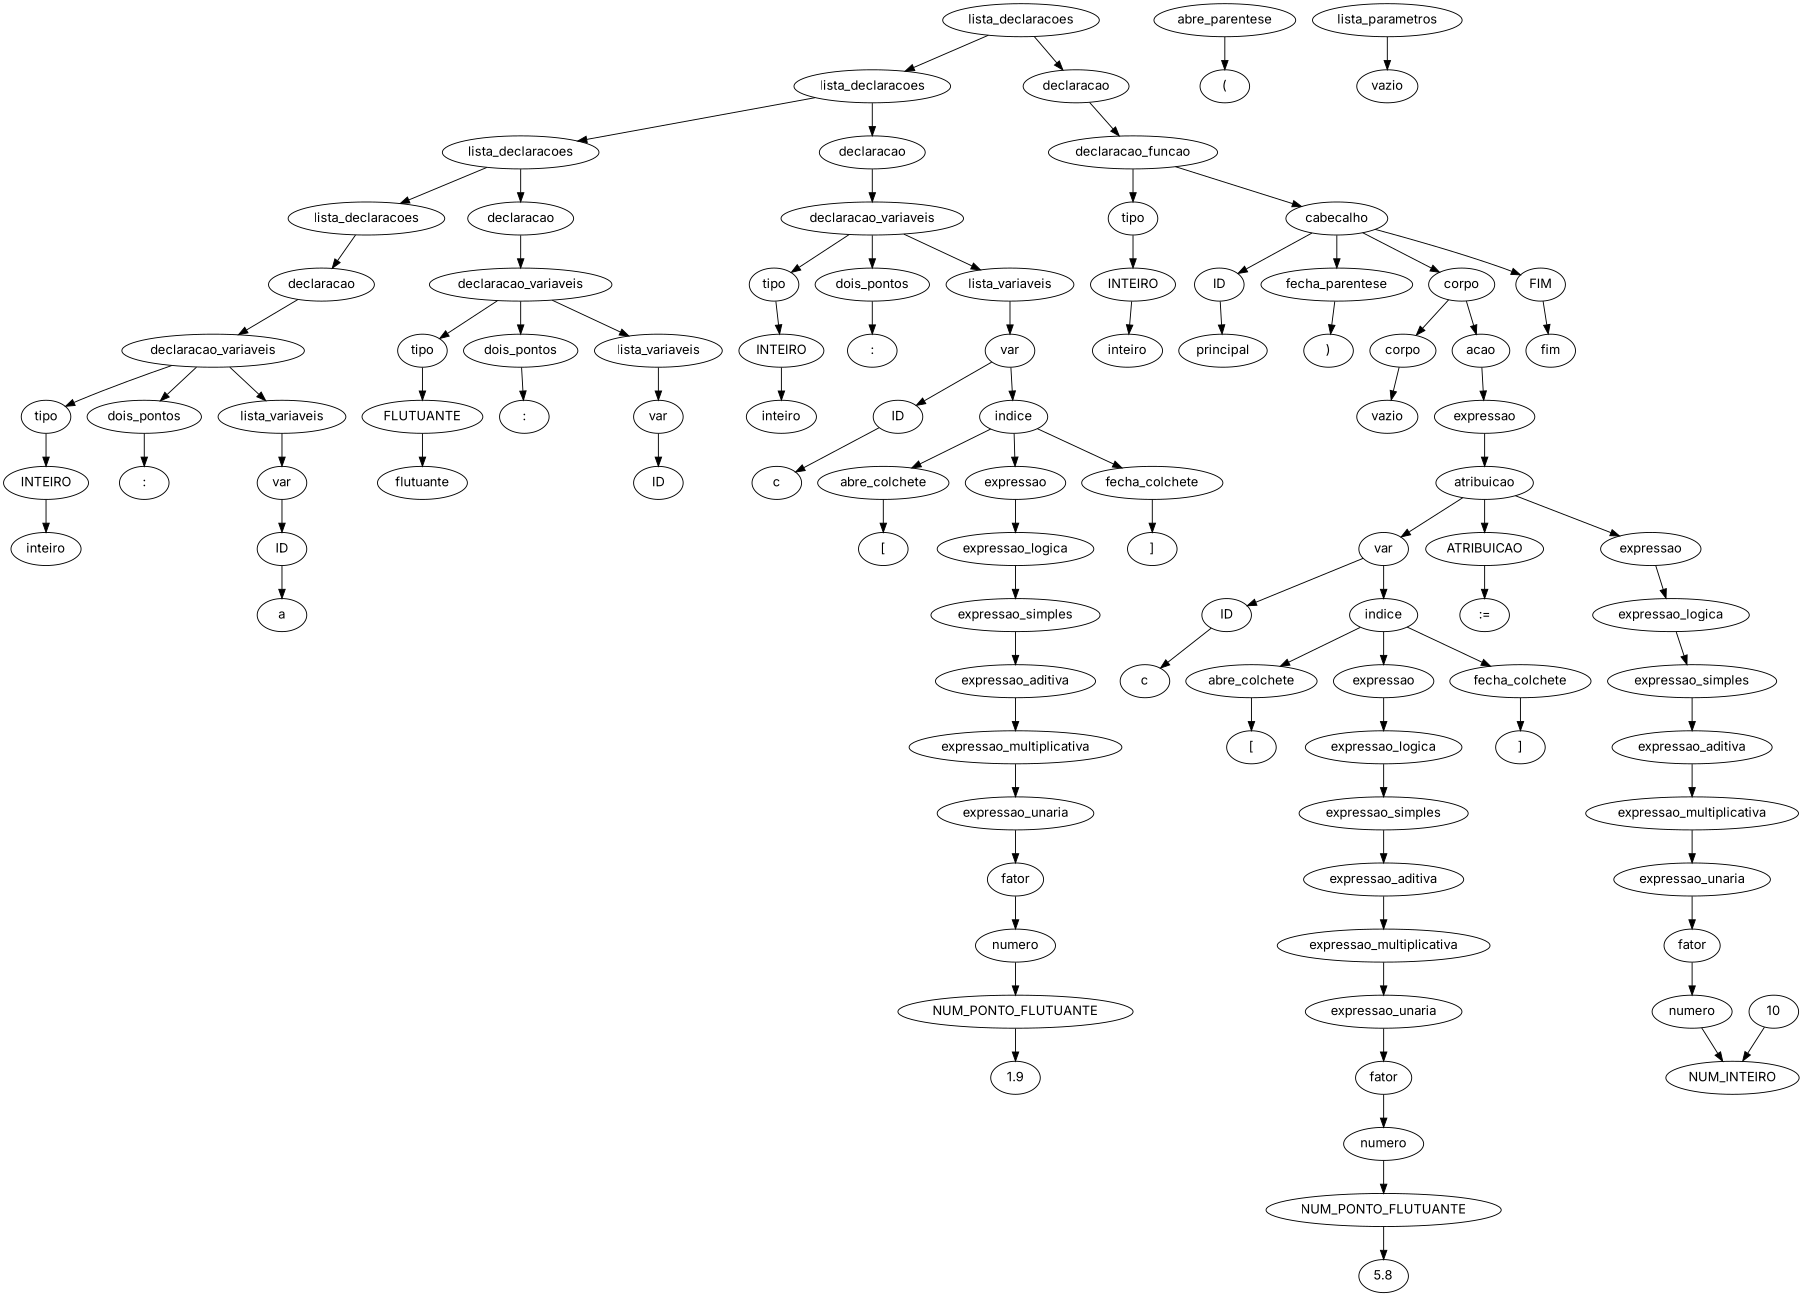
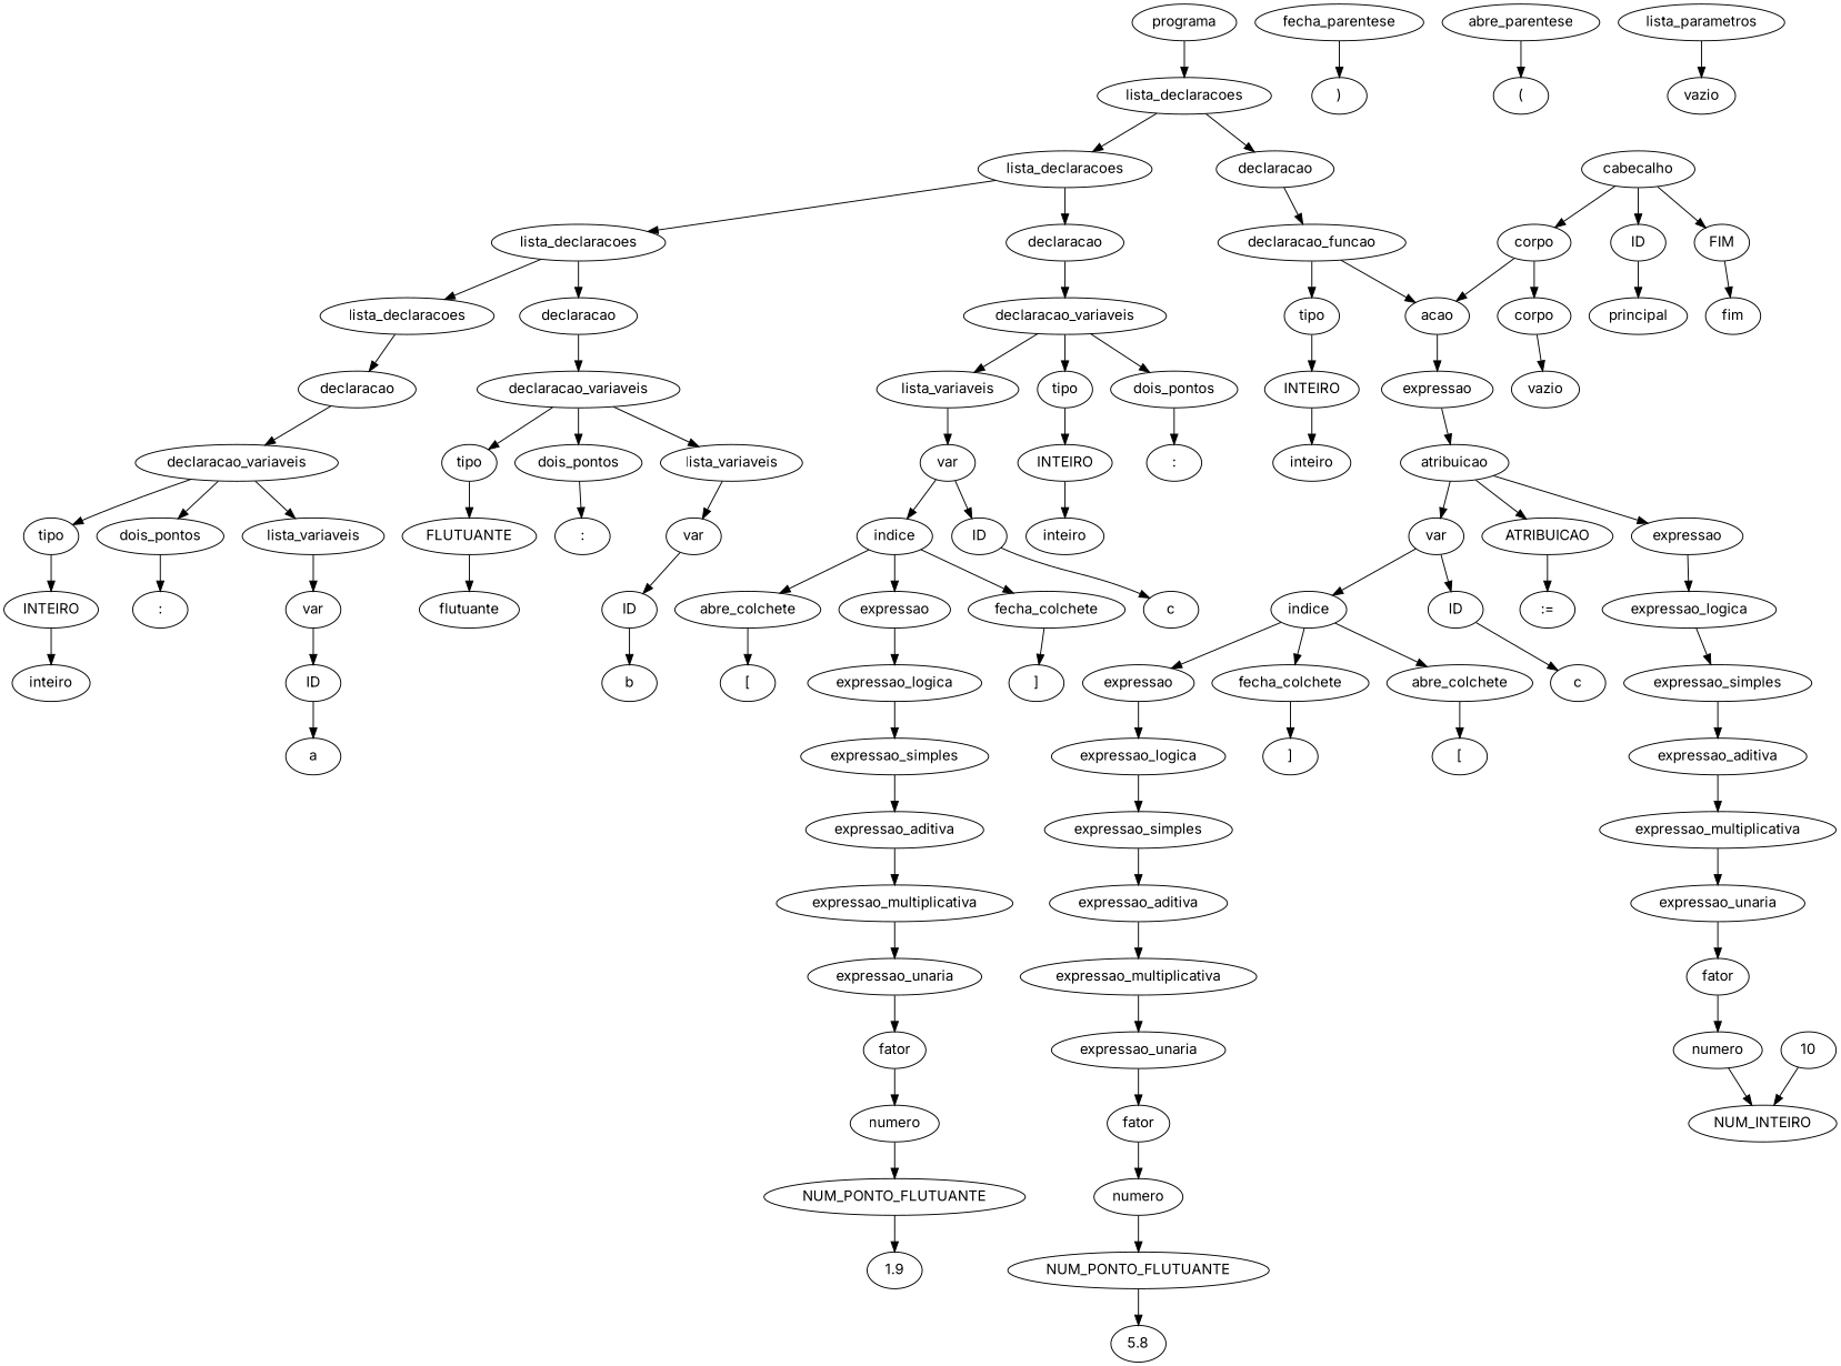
  digraph {
    fontname=Inter
    node [fontname=Inter]
    edge [fontname=Inter]
+   n1 [label=programa]
    n2 [label=lista_declaracoes]
    n3 [label=lista_declaracoes]
    n4 [label=declaracao]
    n5 [label=lista_declaracoes]
    n6 [label=declaracao]
    n7 [label=declaracao_funcao]
    n8 [label=lista_declaracoes]
    n9 [label=declaracao]
    n10 [label=declaracao_variaveis]
    n11 [label=declaracao]
    n12 [label=declaracao_variaveis]
    n13 [label=declaracao_variaveis]
    n14 [label=tipo]
    n15 [label=dois_pontos]
    n16 [label=lista_variaveis]
    n17 [label=INTEIRO]
    n18 [label=":"]
    n19 [label=var]
    n20 [label=inteiro]
    n21 [label=ID]
    n22 [label=a]
    n23 [label=tipo]
    n24 [label=dois_pontos]
    n25 [label=lista_variaveis]
    n26 [label=FLUTUANTE]
    n27 [label=":"]
    n28 [label=var]
    n29 [label=flutuante]
    n30 [label=ID]
+   n31 [label=b]
    n32 [label=tipo]
    n33 [label=dois_pontos]
    n34 [label=lista_variaveis]
    n35 [label=INTEIRO]
    n36 [label=":"]
    n37 [label=var]
    n38 [label=inteiro]
    n39 [label=ID]
    n40 [label=indice]
    n41 [label=c]
    n42 [label=abre_colchete]
    n43 [label=expressao]
    n44 [label=fecha_colchete]
    n45 [label="["]
    n46 [label=expressao_logica]
    n47 [label="]"]
    n48 [label=expressao_simples]
    n49 [label=expressao_aditiva]
    n50 [label=expressao_multiplicativa]
    n51 [label=expressao_unaria]
    n52 [label=fator]
    n53 [label=numero]
    n54 [label=NUM_PONTO_FLUTUANTE]
    n55 [label=1.9]
    n56 [label=tipo]
    n57 [label=cabecalho]
    n58 [label=INTEIRO]
    n59 [label=ID]
    n60 [label=fecha_parentese]
    n61 [label=corpo]
    n62 [label=FIM]
    n63 [label=inteiro]
    n64 [label=principal]
    n65 [label=abre_parentese]
    n66 [label="("]
    n67 [label=lista_parametros]
    n68 [label=vazio]
    n69 [label=")"]
    n70 [label=corpo]
    n71 [label=acao]
    n72 [label=fim]
    n73 [label=vazio]
    n74 [label=expressao]
    n75 [label=atribuicao]
    n76 [label=var]
    n77 [label=ATRIBUICAO]
    n78 [label=expressao]
    n79 [label=ID]
    n80 [label=indice]
    n81 [label=":="]
    n82 [label=expressao_logica]
    n83 [label=c]
    n84 [label=abre_colchete]
    n85 [label=expressao]
    n86 [label=fecha_colchete]
    n87 [label="["]
    n88 [label=expressao_logica]
    n89 [label="]"]
    n90 [label=expressao_simples]
    n91 [label=expressao_aditiva]
    n92 [label=expressao_multiplicativa]
    n93 [label=expressao_unaria]
    n94 [label=fator]
    n95 [label=numero]
    n96 [label=NUM_PONTO_FLUTUANTE]
    n97 [label=5.8]
    n98 [label=expressao_simples]
    n99 [label=expressao_aditiva]
    n100 [label=expressao_multiplicativa]
    n101 [label=expressao_unaria]
    n102 [label=fator]
    n103 [label=numero]
    n104 [label=NUM_INTEIRO]
    n105 [label=10]
+   n1 -> n2
    n2 -> n3
    n2 -> n4
    n3 -> n5
    n3 -> n6
    n4 -> n7
    n5 -> n8
    n5 -> n9
    n6 -> n10
    n7 -> n56
-   n7 -> n57
+   n7 -> n71
    n8 -> n11
    n9 -> n12
    n10 -> n32
    n10 -> n33
    n10 -> n34
    n11 -> n13
    n12 -> n23
    n12 -> n24
    n12 -> n25
    n13 -> n14
    n13 -> n15
    n13 -> n16
    n14 -> n17
    n15 -> n18
    n16 -> n19
    n17 -> n20
    n19 -> n21
    n21 -> n22
    n23 -> n26
    n24 -> n27
    n25 -> n28
    n26 -> n29
    n28 -> n30
+   n30 -> n31
    n32 -> n35
    n33 -> n36
    n34 -> n37
    n35 -> n38
    n37 -> n39
    n37 -> n40
    n39 -> n41
    n40 -> n42
    n40 -> n43
    n40 -> n44
    n42 -> n45
    n43 -> n46
    n44 -> n47
    n46 -> n48
    n48 -> n49
    n49 -> n50
    n50 -> n51
    n51 -> n52
    n52 -> n53
    n53 -> n54
    n54 -> n55
    n56 -> n58
    n57 -> n59
-   n57 -> n60
    n57 -> n61
    n57 -> n62
    n58 -> n63
    n59 -> n64
    n60 -> n69
    n61 -> n70
    n61 -> n71
    n62 -> n72
    n65 -> n66
    n67 -> n68
    n70 -> n73
    n71 -> n74
    n74 -> n75
    n75 -> n76
    n75 -> n77
    n75 -> n78
    n76 -> n79
    n76 -> n80
    n77 -> n81
    n78 -> n82
    n79 -> n83
    n80 -> n84
    n80 -> n85
    n80 -> n86
    n82 -> n98
    n84 -> n87
    n85 -> n88
    n86 -> n89
    n88 -> n90
    n90 -> n91
    n91 -> n92
    n92 -> n93
    n93 -> n94
    n94 -> n95
    n95 -> n96
    n96 -> n97
    n98 -> n99
    n99 -> n100
    n100 -> n101
    n101 -> n102
    n102 -> n103
    n103 -> n104
    n105 -> n104
  }
